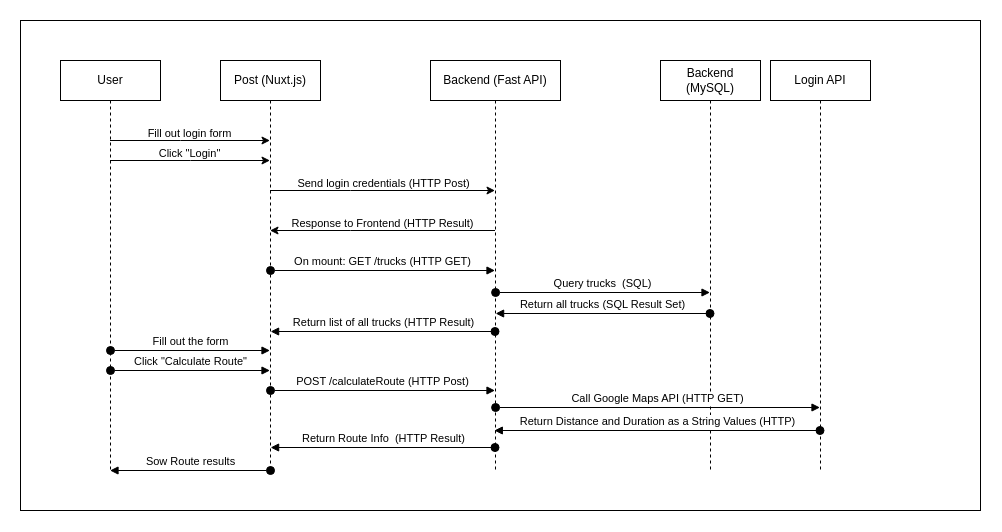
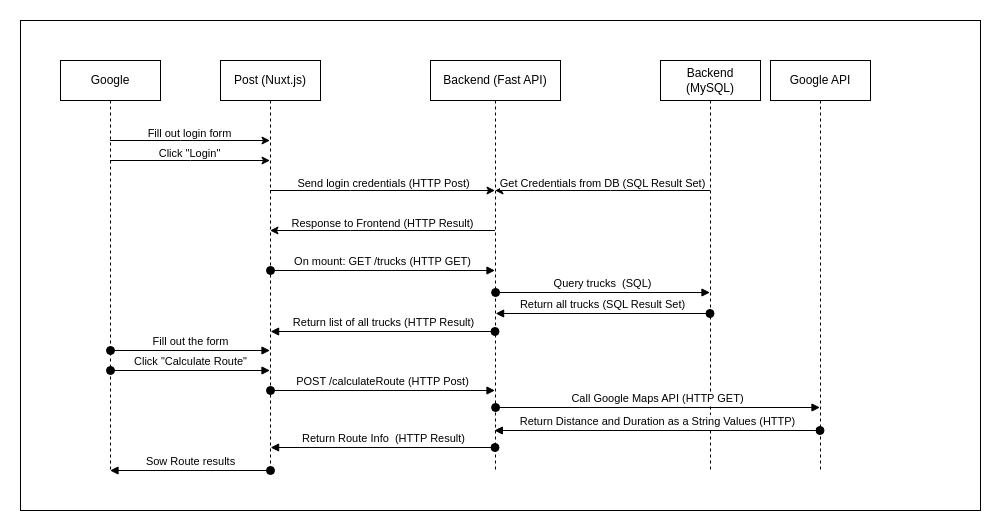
  <mxCell id="0" />
  <mxCell id="1" parent="0" />
  <mxCell id="2" value="" style="rounded=0;whiteSpace=wrap;html=1;" parent="1" vertex="1"><mxGeometry y="20" width="960" height="490" as="geometry" x="20" /></mxCell>
  <mxCell id="3" style="edgeStyle=orthogonalEdgeStyle;rounded=0;orthogonalLoop=1;jettySize=auto;html=1;curved=0;" edge="1" parent="1" source="7" target="10"><mxGeometry relative="1" as="geometry"><Array as="points"><mxPoint x="180" y="140" /><mxPoint x="180" y="140" /></Array></mxGeometry></mxCell>
  <mxCell id="4" value="Fill out login form" style="edgeLabel;html=1;align=center;verticalAlign=middle;resizable=0;points=[];" vertex="1" connectable="0" parent="3"><mxGeometry x="-0.009" y="2" relative="1" as="geometry"><mxPoint y="-6" as="offset" /></mxGeometry></mxCell>
  <mxCell id="5" style="edgeStyle=orthogonalEdgeStyle;rounded=0;orthogonalLoop=1;jettySize=auto;html=1;curved=0;" edge="1" parent="1" source="7" target="10"><mxGeometry relative="1" as="geometry"><Array as="points"><mxPoint x="190" y="160" /><mxPoint x="190" y="160" /></Array></mxGeometry></mxCell>
  <mxCell id="6" value="Click &quot;Login&quot;" style="edgeLabel;html=1;align=center;verticalAlign=middle;resizable=0;points=[];" vertex="1" connectable="0" parent="5"><mxGeometry x="-0.01" y="2" relative="1" as="geometry"><mxPoint y="-6" as="offset" /></mxGeometry></mxCell>
- <mxCell id="7" value="User" style="shape=umlLifeline;perimeter=lifelinePerimeter;whiteSpace=wrap;html=1;container=1;dropTarget=0;collapsible=0;recursiveResize=0;outlineConnect=0;portConstraint=eastwest;newEdgeStyle={&quot;curved&quot;:0,&quot;rounded&quot;:0};" parent="1" vertex="1"><mxGeometry x="60" y="60" width="100" height="410" as="geometry" /></mxCell>
+ <mxCell id="7" value="Google" style="shape=umlLifeline;perimeter=lifelinePerimeter;whiteSpace=wrap;html=1;container=1;dropTarget=0;collapsible=0;recursiveResize=0;outlineConnect=0;portConstraint=eastwest;newEdgeStyle={&quot;curved&quot;:0,&quot;rounded&quot;:0};" parent="1" vertex="1"><mxGeometry x="60" y="60" width="100" height="410" as="geometry" /></mxCell>
  <mxCell id="8" style="edgeStyle=orthogonalEdgeStyle;rounded=0;orthogonalLoop=1;jettySize=auto;html=1;curved=0;" edge="1" parent="1" source="10" target="13"><mxGeometry relative="1" as="geometry"><Array as="points"><mxPoint x="350" y="190" /><mxPoint x="350" y="190" /></Array></mxGeometry></mxCell>
  <mxCell id="9" value="Send login credentials (HTTP Post)" style="edgeLabel;html=1;align=center;verticalAlign=middle;resizable=0;points=[];" vertex="1" connectable="0" parent="8"><mxGeometry relative="1" as="geometry"><mxPoint y="-8" as="offset" /></mxGeometry></mxCell>
  <mxCell id="10" value="Post (Nuxt.js)" style="shape=umlLifeline;perimeter=lifelinePerimeter;whiteSpace=wrap;html=1;container=1;dropTarget=0;collapsible=0;recursiveResize=0;outlineConnect=0;portConstraint=eastwest;newEdgeStyle={&quot;curved&quot;:0,&quot;rounded&quot;:0};" parent="1" vertex="1"><mxGeometry x="220" y="60" width="100" height="410" as="geometry" /></mxCell>
  <mxCell id="11" style="edgeStyle=orthogonalEdgeStyle;rounded=0;orthogonalLoop=1;jettySize=auto;html=1;curved=0;" edge="1" parent="1" source="13" target="10"><mxGeometry relative="1" as="geometry"><Array as="points"><mxPoint x="350" y="230" /><mxPoint x="350" y="230" /></Array></mxGeometry></mxCell>
  <mxCell id="12" value="Response to Frontend (HTTP Result)" style="edgeLabel;html=1;align=center;verticalAlign=middle;resizable=0;points=[];" vertex="1" connectable="0" parent="11"><mxGeometry relative="1" as="geometry"><mxPoint y="-8" as="offset" /></mxGeometry></mxCell>
  <mxCell id="13" value="Backend (Fast API)" style="shape=umlLifeline;perimeter=lifelinePerimeter;whiteSpace=wrap;html=1;container=1;dropTarget=0;collapsible=0;recursiveResize=0;outlineConnect=0;portConstraint=eastwest;newEdgeStyle={&quot;curved&quot;:0,&quot;rounded&quot;:0};" parent="1" vertex="1"><mxGeometry x="430" y="60" width="130" height="410" as="geometry" /></mxCell>
+ <mxCell id="14" style="edgeStyle=orthogonalEdgeStyle;rounded=0;orthogonalLoop=1;jettySize=auto;html=1;curved=0;" edge="1" parent="1" source="16" target="13"><mxGeometry relative="1" as="geometry"><Array as="points"><mxPoint x="610" y="190" /><mxPoint x="610" y="190" /></Array></mxGeometry></mxCell>
+ <mxCell id="15" value="Get Credentials from DB (SQL Result Set)" style="edgeLabel;html=1;align=center;verticalAlign=middle;resizable=0;points=[];" vertex="1" connectable="0" parent="14"><mxGeometry relative="1" as="geometry"><mxPoint y="-8" as="offset" /></mxGeometry></mxCell>
  <mxCell id="16" value="Backend (MySQL)" style="shape=umlLifeline;perimeter=lifelinePerimeter;whiteSpace=wrap;html=1;container=1;dropTarget=0;collapsible=0;recursiveResize=0;outlineConnect=0;portConstraint=eastwest;newEdgeStyle={&quot;curved&quot;:0,&quot;rounded&quot;:0};" parent="1" vertex="1"><mxGeometry x="660" y="60" width="100" height="410" as="geometry" /></mxCell>
- <mxCell id="17" value="Login API" style="shape=umlLifeline;perimeter=lifelinePerimeter;whiteSpace=wrap;html=1;container=1;dropTarget=0;collapsible=0;recursiveResize=0;outlineConnect=0;portConstraint=eastwest;newEdgeStyle={&quot;curved&quot;:0,&quot;rounded&quot;:0};" parent="1" vertex="1"><mxGeometry x="770" y="60" width="100" height="410" as="geometry" /></mxCell>
+ <mxCell id="17" value="Google API" style="shape=umlLifeline;perimeter=lifelinePerimeter;whiteSpace=wrap;html=1;container=1;dropTarget=0;collapsible=0;recursiveResize=0;outlineConnect=0;portConstraint=eastwest;newEdgeStyle={&quot;curved&quot;:0,&quot;rounded&quot;:0};" parent="1" vertex="1"><mxGeometry x="770" y="60" width="100" height="410" as="geometry" /></mxCell>
  <mxCell id="18" value="On mount: GET /trucks (HTTP GET)" style="html=1;verticalAlign=bottom;startArrow=oval;startFill=1;endArrow=block;startSize=8;curved=0;rounded=0;" parent="1" target="13" edge="1"><mxGeometry width="60" relative="1" as="geometry"><mxPoint x="270" y="270" as="sourcePoint" /><mxPoint x="330" y="270" as="targetPoint" /></mxGeometry></mxCell>
  <mxCell id="19" value="Query trucks&amp;nbsp; (SQL)" style="html=1;verticalAlign=bottom;startArrow=oval;startFill=1;endArrow=block;startSize=8;curved=0;rounded=0;" parent="1" edge="1"><mxGeometry width="60" relative="1" as="geometry"><mxPoint x="495.1" y="292" as="sourcePoint" /><mxPoint x="709.5" y="292" as="targetPoint" /></mxGeometry></mxCell>
  <mxCell id="20" value="Return all trucks (SQL Result Set)" style="html=1;verticalAlign=bottom;startArrow=oval;startFill=1;endArrow=block;startSize=8;curved=0;rounded=0;" parent="1" edge="1"><mxGeometry x="0.003" width="60" relative="1" as="geometry"><mxPoint x="709.5" y="313" as="sourcePoint" /><mxPoint x="495.1" y="313" as="targetPoint" /><mxPoint as="offset" /></mxGeometry></mxCell>
  <mxCell id="21" value="Return list of all trucks (HTTP Result)" style="html=1;verticalAlign=bottom;startArrow=oval;startFill=1;endArrow=block;startSize=8;curved=0;rounded=0;" parent="1" edge="1"><mxGeometry width="60" relative="1" as="geometry"><mxPoint x="494.5" y="331" as="sourcePoint" /><mxPoint x="270.1" y="331" as="targetPoint" /></mxGeometry></mxCell>
  <mxCell id="22" value="Fill out the form" style="html=1;verticalAlign=bottom;startArrow=oval;startFill=1;endArrow=block;startSize=8;curved=0;rounded=0;" parent="1" target="10" edge="1"><mxGeometry width="60" relative="1" as="geometry"><mxPoint x="110" y="350" as="sourcePoint" /><mxPoint x="170" y="350" as="targetPoint" /></mxGeometry></mxCell>
  <mxCell id="23" value="Click &quot;Calculate Route&quot;" style="html=1;verticalAlign=bottom;startArrow=oval;startFill=1;endArrow=block;startSize=8;curved=0;rounded=0;" parent="1" target="10" edge="1"><mxGeometry width="60" relative="1" as="geometry"><mxPoint x="110" y="370" as="sourcePoint" /><mxPoint x="170" y="370" as="targetPoint" /></mxGeometry></mxCell>
  <mxCell id="24" value="POST /calculateRoute (HTTP Post)" style="html=1;verticalAlign=bottom;startArrow=oval;startFill=1;endArrow=block;startSize=8;curved=0;rounded=0;" parent="1" target="13" edge="1"><mxGeometry width="60" relative="1" as="geometry"><mxPoint x="270" y="390" as="sourcePoint" /><mxPoint x="330" y="390" as="targetPoint" /></mxGeometry></mxCell>
  <mxCell id="25" value="Call Google Maps API (HTTP GET)" style="html=1;verticalAlign=bottom;startArrow=oval;startFill=1;endArrow=block;startSize=8;curved=0;rounded=0;" parent="1" edge="1"><mxGeometry width="60" relative="1" as="geometry"><mxPoint x="495.1" y="407" as="sourcePoint" /><mxPoint x="819.5" y="407" as="targetPoint" /></mxGeometry></mxCell>
  <mxCell id="26" value="Return Distance and Duration as a String Values (HTTP)" style="html=1;verticalAlign=bottom;startArrow=oval;startFill=1;endArrow=block;startSize=8;curved=0;rounded=0;" parent="1" edge="1" source="17"><mxGeometry width="60" relative="1" as="geometry"><mxPoint x="815" y="429.82" as="sourcePoint" /><mxPoint x="493.81" y="430" as="targetPoint" /></mxGeometry></mxCell>
  <mxCell id="27" value="Return Route Info&amp;nbsp; (HTTP Result)" style="html=1;verticalAlign=bottom;startArrow=oval;startFill=1;endArrow=block;startSize=8;curved=0;rounded=0;" parent="1" edge="1"><mxGeometry width="60" relative="1" as="geometry"><mxPoint x="494.5" y="447" as="sourcePoint" /><mxPoint x="270.1" y="447" as="targetPoint" /></mxGeometry></mxCell>
  <mxCell id="28" value="Sow Route results" style="html=1;verticalAlign=bottom;startArrow=oval;startFill=1;endArrow=block;startSize=8;curved=0;rounded=0;" parent="1" target="7" edge="1"><mxGeometry width="60" relative="1" as="geometry"><mxPoint x="270" y="470" as="sourcePoint" /><mxPoint x="200" y="470" as="targetPoint" /></mxGeometry></mxCell>
